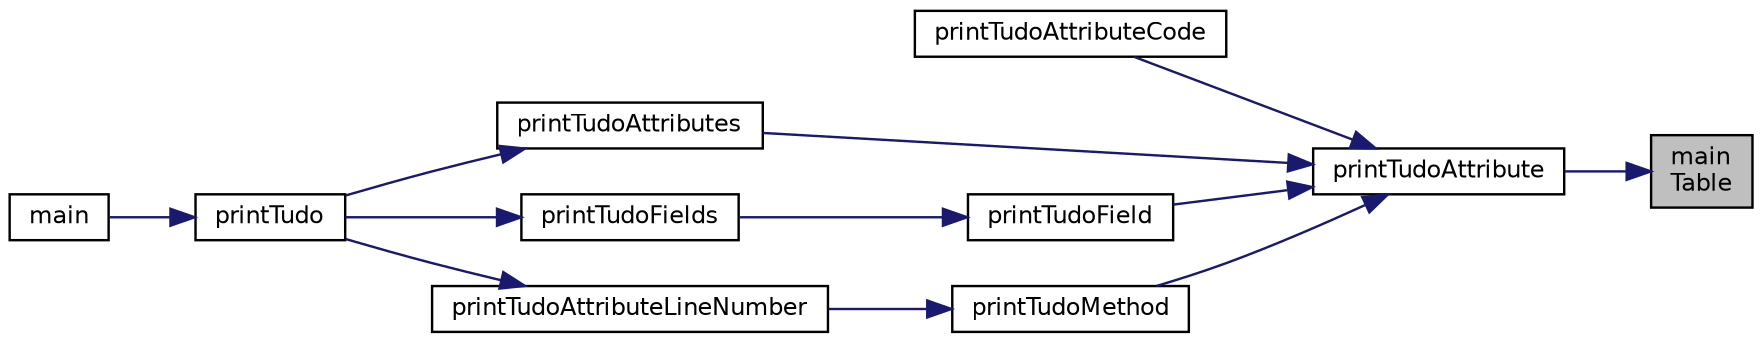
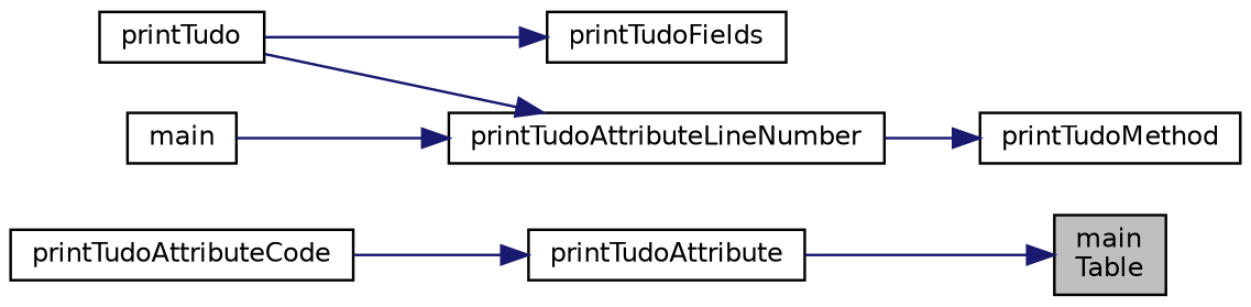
  digraph {
    rankdir=RL
    node [color=black fillcolor=white fontname=Helvetica fontsize=10 shape=record style=filled]
    edge [color=midnightblue dir=back fontname=Helvetica fontsize=10 labelfontname=Helvetica labelfontsize=10 style=solid]
    n1 [fillcolor=grey75 fontcolor=black height=0.2 label="main\lTable" width=0.4]
    n2 [height=0.2 label=printTudoAttribute width=0.4]
    n3 [height=0.2 label=printTudoAttributeCode width=0.4]
-   n4 [height=0.2 label=printTudoAttributes width=0.4]
-   n5 [height=0.2 label=printTudoField width=0.4]
    n6 [height=0.2 label=printTudoMethod width=0.4]
    n7 [height=0.2 label=printTudo width=0.4]
    n8 [height=0.2 label=printTudoFields width=0.4]
    n9 [height=0.2 label=printTudoAttributeLineNumber width=0.4]
    n10 [height=0.2 label=main width=0.4]
    n1 -> n2
    n2 -> n3
-   n2 -> n4
-   n2 -> n5
-   n2 -> n6
-   n4 -> n7
-   n5 -> n8
    n6 -> n9
-   n7 -> n10
+   n9 -> n10
    n8 -> n7
    n9 -> n7
  }
